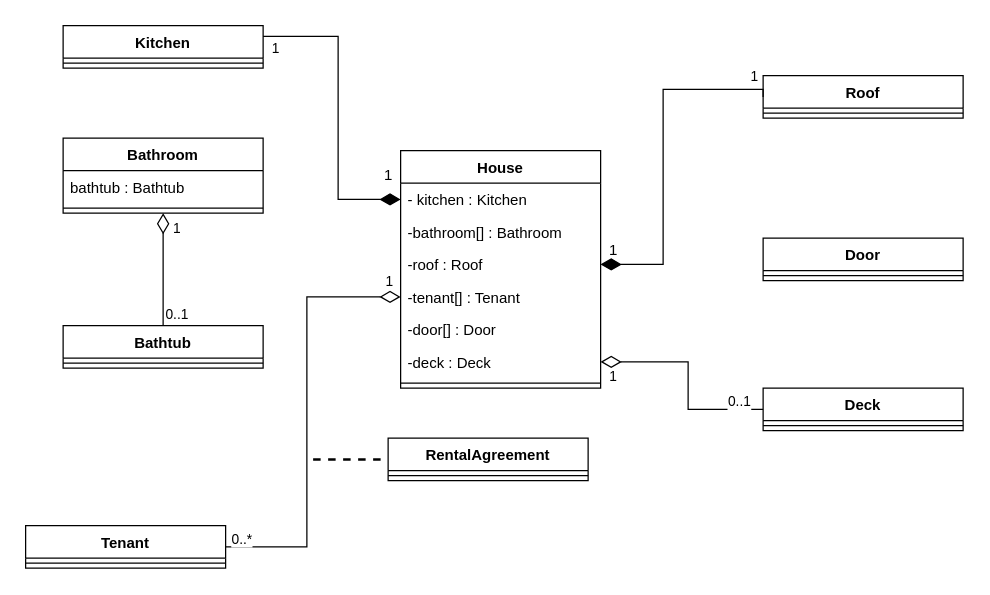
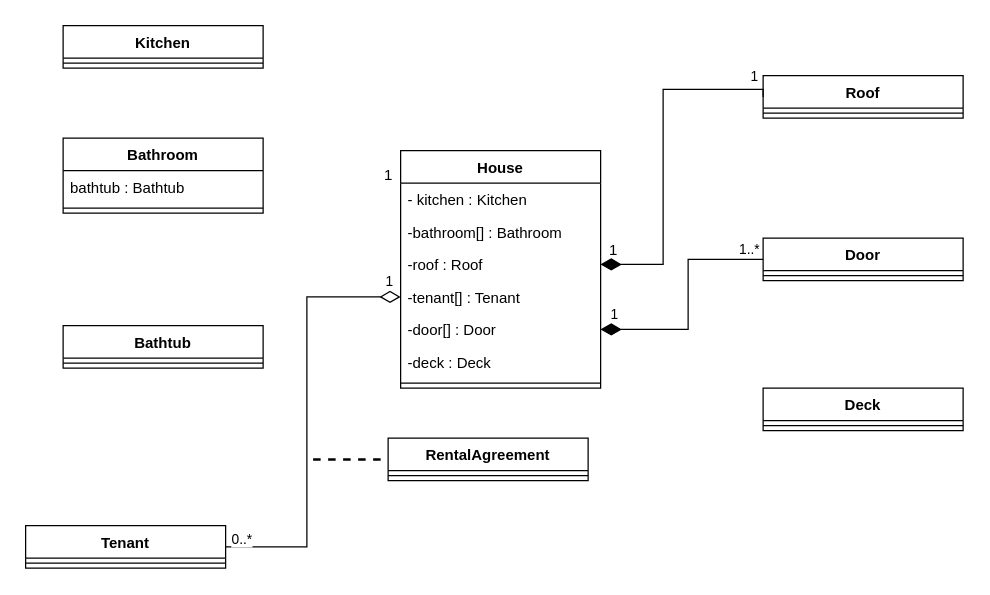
  <mxCell id="0" />
  <mxCell id="1" parent="0" />
  <mxCell id="2" value="House" style="swimlane;fontStyle=1;align=center;verticalAlign=top;childLayout=stackLayout;horizontal=1;startSize=26;horizontalStack=0;resizeParent=1;resizeParentMax=0;resizeLast=0;collapsible=1;marginBottom=0;" vertex="1" parent="1"><mxGeometry x="320" y="120" width="160" height="190" as="geometry" /></mxCell>
  <mxCell id="3" value="- kitchen : Kitchen" style="text;strokeColor=none;fillColor=none;align=left;verticalAlign=top;spacingLeft=4;spacingRight=4;overflow=hidden;rotatable=0;points=[[0,0.5],[1,0.5]];portConstraint=eastwest;" vertex="1" parent="2"><mxGeometry y="26" width="160" height="26" as="geometry" /></mxCell>
  <mxCell id="4" value="-bathroom[] : Bathroom" style="text;strokeColor=none;fillColor=none;align=left;verticalAlign=top;spacingLeft=4;spacingRight=4;overflow=hidden;rotatable=0;points=[[0,0.5],[1,0.5]];portConstraint=eastwest;" vertex="1" parent="2"><mxGeometry y="52" width="160" height="26" as="geometry" /></mxCell>
  <mxCell id="5" value="-roof : Roof" style="text;strokeColor=none;fillColor=none;align=left;verticalAlign=top;spacingLeft=4;spacingRight=4;overflow=hidden;rotatable=0;points=[[0,0.5],[1,0.5]];portConstraint=eastwest;" vertex="1" parent="2"><mxGeometry y="78" width="160" height="26" as="geometry" /></mxCell>
  <mxCell id="6" value="-tenant[] : Tenant" style="text;strokeColor=none;fillColor=none;align=left;verticalAlign=top;spacingLeft=4;spacingRight=4;overflow=hidden;rotatable=0;points=[[0,0.5],[1,0.5]];portConstraint=eastwest;" vertex="1" parent="2"><mxGeometry y="104" width="160" height="26" as="geometry" /></mxCell>
  <mxCell id="7" value="-door[] : Door" style="text;strokeColor=none;fillColor=none;align=left;verticalAlign=top;spacingLeft=4;spacingRight=4;overflow=hidden;rotatable=0;points=[[0,0.5],[1,0.5]];portConstraint=eastwest;" vertex="1" parent="2"><mxGeometry y="130" width="160" height="26" as="geometry" /></mxCell>
  <mxCell id="8" value="-deck : Deck" style="text;strokeColor=none;fillColor=none;align=left;verticalAlign=top;spacingLeft=4;spacingRight=4;overflow=hidden;rotatable=0;points=[[0,0.5],[1,0.5]];portConstraint=eastwest;" vertex="1" parent="2"><mxGeometry y="156" width="160" height="26" as="geometry" /></mxCell>
  <mxCell id="9" value="" style="line;strokeWidth=1;fillColor=none;align=left;verticalAlign=middle;spacingTop=-1;spacingLeft=3;spacingRight=3;rotatable=0;labelPosition=right;points=[];portConstraint=eastwest;" vertex="1" parent="2"><mxGeometry y="182" width="160" height="8" as="geometry" /></mxCell>
  <mxCell id="10" value="Kitchen" style="swimlane;fontStyle=1;align=center;verticalAlign=top;childLayout=stackLayout;horizontal=1;startSize=26;horizontalStack=0;resizeParent=1;resizeParentMax=0;resizeLast=0;collapsible=1;marginBottom=0;" vertex="1" parent="1"><mxGeometry x="50" y="20" width="160" height="34" as="geometry" /></mxCell>
  <mxCell id="11" value="" style="line;strokeWidth=1;fillColor=none;align=left;verticalAlign=middle;spacingTop=-1;spacingLeft=3;spacingRight=3;rotatable=0;labelPosition=right;points=[];portConstraint=eastwest;" vertex="1" parent="10"><mxGeometry y="26" width="160" height="8" as="geometry" /></mxCell>
- <mxCell id="12" value="" style="endArrow=none;html=1;endSize=12;startArrow=diamondThin;startSize=14;startFill=1;edgeStyle=orthogonalEdgeStyle;align=left;verticalAlign=bottom;entryX=1;entryY=0.25;entryDx=0;entryDy=0;endFill=0;rounded=0;exitX=0;exitY=0.5;exitDx=0;exitDy=0;" edge="1" parent="1" source="3" target="10"><mxGeometry x="-1" y="3" relative="1" as="geometry"><mxPoint x="310" y="160" as="sourcePoint" /><mxPoint x="620" y="220" as="targetPoint" /><Array as="points"><mxPoint x="270" y="159" /><mxPoint x="270" y="29" /></Array></mxGeometry></mxCell>
- <mxCell id="13" value="1" style="edgeLabel;html=1;align=center;verticalAlign=middle;resizable=0;points=[];" vertex="1" connectable="0" parent="12"><mxGeometry x="0.925" relative="1" as="geometry"><mxPoint y="8.5" as="offset" /></mxGeometry></mxCell>
- <mxCell id="14" style="edgeStyle=orthogonalEdgeStyle;rounded=0;orthogonalLoop=1;jettySize=auto;html=1;entryX=0.5;entryY=0;entryDx=0;entryDy=0;startArrow=diamondThin;startFill=0;startSize=14;endArrow=none;endFill=0;endSize=14;strokeWidth=1;fontSize=8;" edge="1" parent="1" source="17" target="42"><mxGeometry relative="1" as="geometry"><Array as="points"><mxPoint x="130" y="200" /><mxPoint x="130" y="200" /></Array></mxGeometry></mxCell>
- <mxCell id="15" value="0..1" style="edgeLabel;html=1;align=center;verticalAlign=middle;resizable=0;points=[];rotation=0;fontSize=11;" vertex="1" connectable="0" parent="14"><mxGeometry x="0.711" relative="1" as="geometry"><mxPoint x="10" y="3.33" as="offset" /></mxGeometry></mxCell>
- <mxCell id="16" value="1" style="edgeLabel;html=1;align=center;verticalAlign=middle;resizable=0;points=[];fontSize=11;" vertex="1" connectable="0" parent="14"><mxGeometry x="-0.752" y="-5" relative="1" as="geometry"><mxPoint x="15" as="offset" /></mxGeometry></mxCell>
  <mxCell id="17" value="Bathroom" style="swimlane;fontStyle=1;align=center;verticalAlign=top;childLayout=stackLayout;horizontal=1;startSize=26;horizontalStack=0;resizeParent=1;resizeParentMax=0;resizeLast=0;collapsible=1;marginBottom=0;" vertex="1" parent="1"><mxGeometry x="50" y="110" width="160" height="60" as="geometry" /></mxCell>
  <mxCell id="18" value="bathtub : Bathtub" style="text;strokeColor=none;fillColor=none;align=left;verticalAlign=top;spacingLeft=4;spacingRight=4;overflow=hidden;rotatable=0;points=[[0,0.5],[1,0.5]];portConstraint=eastwest;" vertex="1" parent="17"><mxGeometry y="26" width="160" height="26" as="geometry" /></mxCell>
  <mxCell id="19" value="" style="line;strokeWidth=1;fillColor=none;align=left;verticalAlign=middle;spacingTop=-1;spacingLeft=3;spacingRight=3;rotatable=0;labelPosition=right;points=[];portConstraint=eastwest;" vertex="1" parent="17"><mxGeometry y="52" width="160" height="8" as="geometry" /></mxCell>
  <mxCell id="20" value="Roof" style="swimlane;fontStyle=1;align=center;verticalAlign=top;childLayout=stackLayout;horizontal=1;startSize=26;horizontalStack=0;resizeParent=1;resizeParentMax=0;resizeLast=0;collapsible=1;marginBottom=0;" vertex="1" parent="1"><mxGeometry x="610" y="60" width="160" height="34" as="geometry" /></mxCell>
  <mxCell id="21" value="" style="line;strokeWidth=1;fillColor=none;align=left;verticalAlign=middle;spacingTop=-1;spacingLeft=3;spacingRight=3;rotatable=0;labelPosition=right;points=[];portConstraint=eastwest;" vertex="1" parent="20"><mxGeometry y="26" width="160" height="8" as="geometry" /></mxCell>
  <mxCell id="22" style="edgeStyle=orthogonalEdgeStyle;rounded=0;orthogonalLoop=1;jettySize=auto;html=1;entryX=0;entryY=0.5;entryDx=0;entryDy=0;startArrow=diamondThin;startFill=1;startSize=14;endArrow=none;endFill=0;endSize=14;exitX=1;exitY=0.5;exitDx=0;exitDy=0;" edge="1" parent="1" source="5" target="20"><mxGeometry relative="1" as="geometry"><Array as="points"><mxPoint x="530" y="211" /><mxPoint x="530" y="71" /></Array></mxGeometry></mxCell>
  <mxCell id="23" value="1" style="edgeLabel;html=1;align=center;verticalAlign=middle;resizable=0;points=[];" vertex="1" connectable="0" parent="22"><mxGeometry x="0.895" y="1" relative="1" as="geometry"><mxPoint y="-10" as="offset" /></mxGeometry></mxCell>
  <mxCell id="24" value="Door" style="swimlane;fontStyle=1;align=center;verticalAlign=top;childLayout=stackLayout;horizontal=1;startSize=26;horizontalStack=0;resizeParent=1;resizeParentMax=0;resizeLast=0;collapsible=1;marginBottom=0;" vertex="1" parent="1"><mxGeometry x="610" y="190" width="160" height="34" as="geometry" /></mxCell>
  <mxCell id="25" value="" style="line;strokeWidth=1;fillColor=none;align=left;verticalAlign=middle;spacingTop=-1;spacingLeft=3;spacingRight=3;rotatable=0;labelPosition=right;points=[];portConstraint=eastwest;" vertex="1" parent="24"><mxGeometry y="26" width="160" height="8" as="geometry" /></mxCell>
+ <mxCell id="26" style="edgeStyle=orthogonalEdgeStyle;rounded=0;orthogonalLoop=1;jettySize=auto;html=1;entryX=0;entryY=0.5;entryDx=0;entryDy=0;startArrow=diamondThin;startFill=1;startSize=14;endArrow=none;endFill=0;endSize=14;" edge="1" parent="1" source="7" target="24"><mxGeometry relative="1" as="geometry" /></mxCell>
+ <mxCell id="27" value="1..*" style="edgeLabel;html=1;align=center;verticalAlign=middle;resizable=0;points=[];" vertex="1" connectable="0" parent="26"><mxGeometry x="0.873" y="1" relative="1" as="geometry"><mxPoint y="-8" as="offset" /></mxGeometry></mxCell>
+ <mxCell id="28" value="1" style="edgeLabel;html=1;align=center;verticalAlign=middle;resizable=0;points=[];" vertex="1" connectable="0" parent="26"><mxGeometry x="-0.733" y="-1" relative="1" as="geometry"><mxPoint x="-15" y="-14" as="offset" /></mxGeometry></mxCell>
  <mxCell id="29" value="Deck" style="swimlane;fontStyle=1;align=center;verticalAlign=top;childLayout=stackLayout;horizontal=1;startSize=26;horizontalStack=0;resizeParent=1;resizeParentMax=0;resizeLast=0;collapsible=1;marginBottom=0;" vertex="1" parent="1"><mxGeometry x="610" y="310" width="160" height="34" as="geometry" /></mxCell>
  <mxCell id="30" value="" style="line;strokeWidth=1;fillColor=none;align=left;verticalAlign=middle;spacingTop=-1;spacingLeft=3;spacingRight=3;rotatable=0;labelPosition=right;points=[];portConstraint=eastwest;" vertex="1" parent="29"><mxGeometry y="26" width="160" height="8" as="geometry" /></mxCell>
- <mxCell id="31" style="edgeStyle=orthogonalEdgeStyle;rounded=0;orthogonalLoop=1;jettySize=auto;html=1;entryX=0;entryY=0.5;entryDx=0;entryDy=0;startArrow=diamondThin;startFill=0;startSize=14;endArrow=none;endFill=0;endSize=14;" edge="1" parent="1" source="8" target="29"><mxGeometry relative="1" as="geometry" /></mxCell>
- <mxCell id="32" value="0..1" style="edgeLabel;html=1;align=center;verticalAlign=middle;resizable=0;points=[];" vertex="1" connectable="0" parent="31"><mxGeometry x="0.889" y="-1" relative="1" as="geometry"><mxPoint x="-10.33" y="-8" as="offset" /></mxGeometry></mxCell>
- <mxCell id="33" value="1" style="edgeLabel;html=1;align=center;verticalAlign=middle;resizable=0;points=[];" vertex="1" connectable="0" parent="31"><mxGeometry x="-0.367" relative="1" as="geometry"><mxPoint x="-43.33" y="11" as="offset" /></mxGeometry></mxCell>
  <mxCell id="34" value="Tenant" style="swimlane;fontStyle=1;align=center;verticalAlign=top;childLayout=stackLayout;horizontal=1;startSize=26;horizontalStack=0;resizeParent=1;resizeParentMax=0;resizeLast=0;collapsible=1;marginBottom=0;" vertex="1" parent="1"><mxGeometry x="20" y="420" width="160" height="34" as="geometry" /></mxCell>
  <mxCell id="35" value="" style="line;strokeWidth=1;fillColor=none;align=left;verticalAlign=middle;spacingTop=-1;spacingLeft=3;spacingRight=3;rotatable=0;labelPosition=right;points=[];portConstraint=eastwest;" vertex="1" parent="34"><mxGeometry y="26" width="160" height="8" as="geometry" /></mxCell>
  <mxCell id="36" style="edgeStyle=orthogonalEdgeStyle;rounded=0;orthogonalLoop=1;jettySize=auto;html=1;startArrow=diamondThin;startFill=0;startSize=14;endArrow=none;endFill=0;endSize=14;entryX=1;entryY=0.5;entryDx=0;entryDy=0;" edge="1" parent="1" source="6" target="34"><mxGeometry relative="1" as="geometry"><mxPoint x="200" y="429" as="targetPoint" /></mxGeometry></mxCell>
  <mxCell id="37" value="1" style="edgeLabel;html=1;align=center;verticalAlign=middle;resizable=0;points=[];" vertex="1" connectable="0" parent="36"><mxGeometry x="-0.823" relative="1" as="geometry"><mxPoint x="20" y="-13" as="offset" /></mxGeometry></mxCell>
  <mxCell id="38" value="0..*" style="edgeLabel;html=1;align=center;verticalAlign=middle;resizable=0;points=[];" vertex="1" connectable="0" parent="36"><mxGeometry x="0.927" relative="1" as="geometry"><mxPoint y="-7" as="offset" /></mxGeometry></mxCell>
  <mxCell id="39" value="RentalAgreement" style="swimlane;fontStyle=1;align=center;verticalAlign=top;childLayout=stackLayout;horizontal=1;startSize=26;horizontalStack=0;resizeParent=1;resizeParentMax=0;resizeLast=0;collapsible=1;marginBottom=0;" vertex="1" parent="1"><mxGeometry x="310" y="350" width="160" height="34" as="geometry" /></mxCell>
  <mxCell id="40" value="" style="line;strokeWidth=1;fillColor=none;align=left;verticalAlign=middle;spacingTop=-1;spacingLeft=3;spacingRight=3;rotatable=0;labelPosition=right;points=[];portConstraint=eastwest;" vertex="1" parent="39"><mxGeometry y="26" width="160" height="8" as="geometry" /></mxCell>
  <mxCell id="41" value="" style="endArrow=none;dashed=1;html=1;entryX=0;entryY=0.5;entryDx=0;entryDy=0;strokeWidth=2;" edge="1" parent="1" target="39"><mxGeometry width="50" height="50" relative="1" as="geometry"><mxPoint x="250" y="367" as="sourcePoint" /><mxPoint x="180" y="300" as="targetPoint" /></mxGeometry></mxCell>
  <mxCell id="42" value="Bathtub" style="swimlane;fontStyle=1;align=center;verticalAlign=top;childLayout=stackLayout;horizontal=1;startSize=26;horizontalStack=0;resizeParent=1;resizeParentMax=0;resizeLast=0;collapsible=1;marginBottom=0;" vertex="1" parent="1"><mxGeometry x="50" y="260" width="160" height="34" as="geometry" /></mxCell>
  <mxCell id="43" value="" style="line;strokeWidth=1;fillColor=none;align=left;verticalAlign=middle;spacingTop=-1;spacingLeft=3;spacingRight=3;rotatable=0;labelPosition=right;points=[];portConstraint=eastwest;" vertex="1" parent="42"><mxGeometry y="26" width="160" height="8" as="geometry" /></mxCell>
  <mxCell id="44" value="1" style="text;html=1;align=center;verticalAlign=middle;resizable=0;points=[];autosize=1;" vertex="1" parent="1"><mxGeometry x="480" y="190" width="20" height="20" as="geometry" /></mxCell>
  <mxCell id="45" value="1" style="text;html=1;align=center;verticalAlign=middle;resizable=0;points=[];autosize=1;" vertex="1" parent="1"><mxGeometry x="300" y="130" width="20" height="20" as="geometry" /></mxCell>
